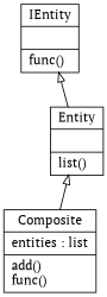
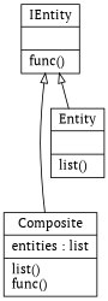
  digraph {
    fontname="PT Serif"
    rankdir=BT
    node [fontname="PT Serif" shape=record]
    edge [arrowhead=empty arrowtail=none fontname="PT Serif"]
-   n1 [label="{Composite|entities : list\l|add()\lfunc()\l}"]
+   n1 [label="{Composite|entities : list\l|list()\lfunc()\l}"]
    n2 [label="{IEntity|\l|func()\l}"]
    n3 [label="{Entity|\l|list()\l}"]
-   n1 -> n3
+   n1 -> n2
    n3 -> n2
  }
